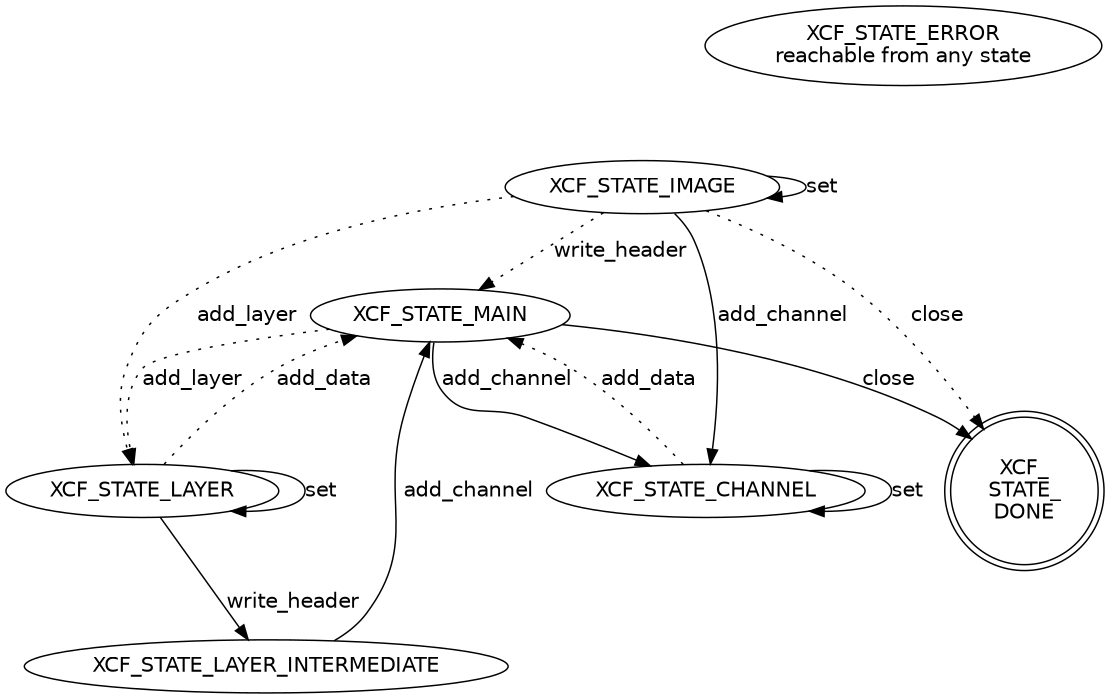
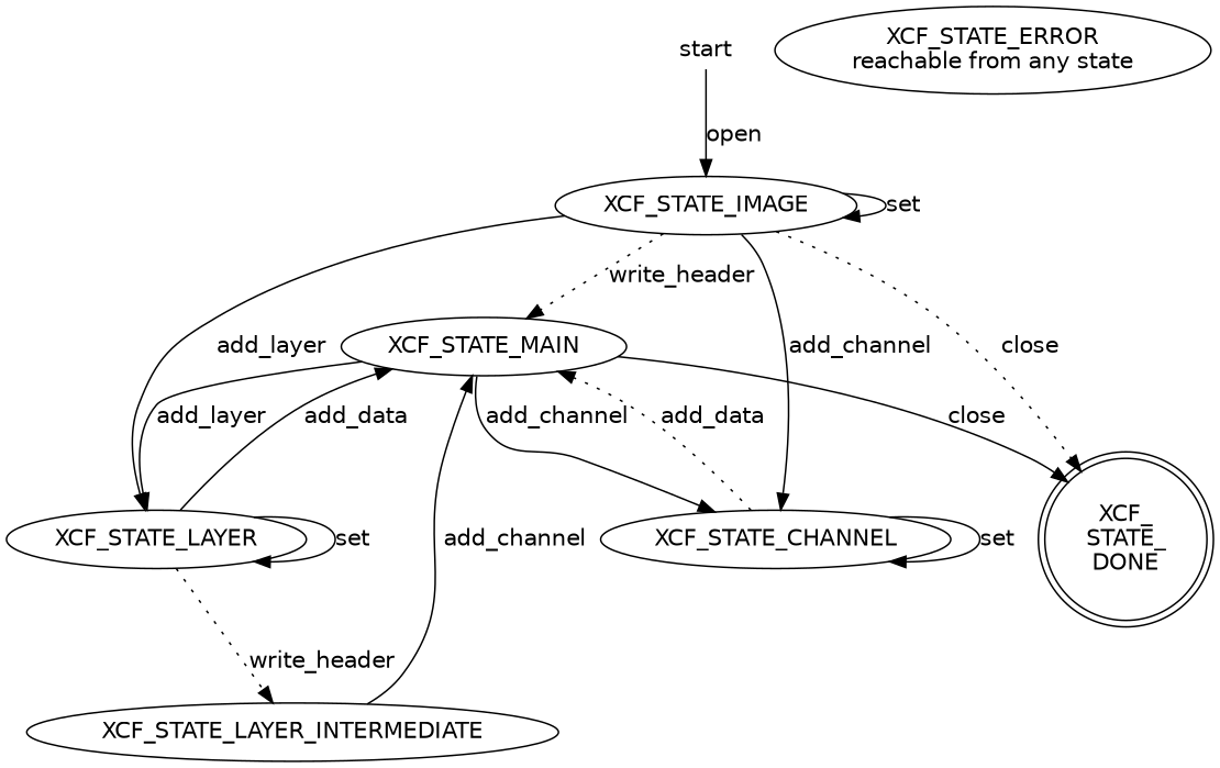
  digraph {
    fontname="DejaVu Sans"
    node [fontname="DejaVu Sans"]
    edge [fontname="DejaVu Sans"]
+   start [height=.0 shape=none width=.0]
    n2 [label=XCF_STATE_IMAGE]
    n3 [label=XCF_STATE_MAIN]
    n4 [label=XCF_STATE_LAYER]
    n5 [label=XCF_STATE_CHANNEL]
    n6 [label="XCF_\nSTATE_\nDONE" shape=doublecircle]
    n7 [label=XCF_STATE_LAYER_INTERMEDIATE]
    n8 [label="XCF_STATE_ERROR\nreachable from any state"]
+   start -> n2 [label=open]
    n2 -> n2 [label=set]
    n2 -> n3 [label=write_header style=dotted]
-   n2 -> n4 [label=add_layer style=dotted]
+   n2 -> n4 [label=add_layer style=solid]
    n2 -> n5 [label=add_channel style=solid]
    n2 -> n6 [label=close style=dotted]
-   n3 -> n4 [label=add_layer style=dotted]
+   n3 -> n4 [label=add_layer]
    n3 -> n5 [label=add_channel]
    n3 -> n6 [label=close]
-   n4 -> n3 [label=add_data style=dotted]
+   n4 -> n3 [label=add_data style=solid]
    n4 -> n4 [label=set]
-   n4 -> n7 [label=write_header]
+   n4 -> n7 [label=write_header style=dotted]
    n5 -> n3 [label=add_data style=dotted]
    n5 -> n5 [label=set]
    n7 -> n3 [label=add_channel]
  }
